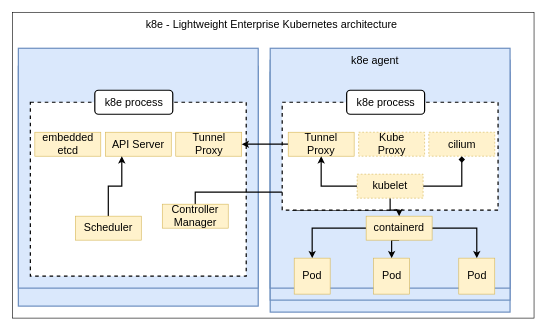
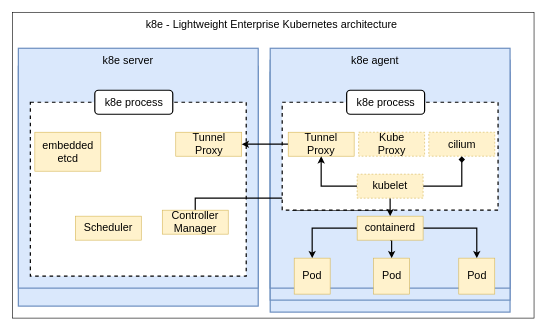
  <mxCell id="0" />
  <mxCell id="1" parent="0" />
  <mxCell id="2" value="" style="whiteSpace=wrap;html=1;strokeWidth=1;fillColor=#ffffff;" vertex="1" parent="1"><mxGeometry x="20" y="20" width="870" height="510" as="geometry" /></mxCell>
  <mxCell id="3" value="" style="whiteSpace=wrap;html=1;aspect=fixed;fillColor=#dae8fc;strokeColor=#6c8ebf;strokeWidth=2;" vertex="1" parent="1"><mxGeometry x="450" y="120" width="400" height="400" as="geometry" /></mxCell>
  <mxCell id="4" value="" style="whiteSpace=wrap;html=1;aspect=fixed;fillColor=#dae8fc;strokeColor=#6c8ebf;strokeWidth=2;" vertex="1" parent="1"><mxGeometry x="450" y="100" width="400" height="400" as="geometry" /></mxCell>
  <mxCell id="5" value="" style="whiteSpace=wrap;html=1;aspect=fixed;fillColor=#dae8fc;strokeColor=#6c8ebf;strokeWidth=2;" vertex="1" parent="1"><mxGeometry x="30" y="110" width="400" height="400" as="geometry" /></mxCell>
  <mxCell id="6" value="" style="whiteSpace=wrap;html=1;aspect=fixed;fillColor=#dae8fc;strokeColor=#6c8ebf;strokeWidth=2;" vertex="1" parent="1"><mxGeometry x="30" y="80" width="400" height="400" as="geometry" /></mxCell>
  <mxCell id="7" value="" style="whiteSpace=wrap;html=1;dashed=1;strokeWidth=2;fillColor=#ffffff;" vertex="1" parent="1"><mxGeometry x="50" y="170" width="360" height="290" as="geometry" /></mxCell>
  <mxCell id="8" value="" style="whiteSpace=wrap;html=1;aspect=fixed;fillColor=#dae8fc;strokeColor=#6c8ebf;strokeWidth=2;" vertex="1" parent="1"><mxGeometry x="450" y="80" width="400" height="400" as="geometry" /></mxCell>
- <mxCell id="9" value="&lt;font style=&quot;font-size: 18px&quot;&gt;embedded etcd&lt;/font&gt;" style="rounded=0;whiteSpace=wrap;html=1;fillColor=#fff2cc;strokeColor=#d6b656;" vertex="1" parent="1"><mxGeometry x="57.5" y="220" width="110" height="40" as="geometry" /></mxCell>
- <mxCell id="10" value="&lt;font style=&quot;font-size: 18px&quot;&gt;API Server&lt;/font&gt;" style="rounded=0;whiteSpace=wrap;html=1;fillColor=#fff2cc;strokeColor=#d6b656;" vertex="1" parent="1"><mxGeometry x="175" y="220" width="110" height="40" as="geometry" /></mxCell>
- <mxCell id="11" style="edgeStyle=orthogonalEdgeStyle;rounded=0;orthogonalLoop=1;jettySize=auto;html=1;exitX=0.5;exitY=0;exitDx=0;exitDy=0;strokeWidth=2;fontSize=18;entryX=0.25;entryY=1;entryDx=0;entryDy=0;" edge="1" parent="1" source="12" target="10"><mxGeometry relative="1" as="geometry" /></mxCell>
+ <mxCell id="9" value="&lt;font style=&quot;font-size: 18px&quot;&gt;embedded etcd&lt;/font&gt;" style="rounded=0;whiteSpace=wrap;html=1;fillColor=#fff2cc;strokeColor=#d6b656;" vertex="1" parent="1"><mxGeometry x="57.5" y="220" width="110" height="65" as="geometry" /></mxCell>
  <mxCell id="12" value="&lt;font style=&quot;font-size: 18px&quot;&gt;Scheduler&lt;/font&gt;" style="rounded=0;whiteSpace=wrap;html=1;fillColor=#fff2cc;strokeColor=#d6b656;" vertex="1" parent="1"><mxGeometry x="125" y="360" width="110" height="40" as="geometry" /></mxCell>
  <mxCell id="13" style="edgeStyle=orthogonalEdgeStyle;rounded=0;orthogonalLoop=1;jettySize=auto;html=1;exitX=0.5;exitY=0;exitDx=0;exitDy=0;strokeWidth=2;fontSize=18;" edge="1" parent="1" source="14" target="28"><mxGeometry relative="1" as="geometry"><mxPoint x="230" y="250" as="targetPoint" /></mxGeometry></mxCell>
- <mxCell id="14" value="&lt;font style=&quot;font-size: 18px&quot;&gt;Controller&lt;br&gt;Manager&lt;br&gt;&lt;/font&gt;" style="rounded=0;whiteSpace=wrap;html=1;fillColor=#fff2cc;strokeColor=#d6b656;" vertex="1" parent="1"><mxGeometry x="270" y="340" width="110" height="40" as="geometry" /></mxCell>
+ <mxCell id="14" value="&lt;font style=&quot;font-size: 18px&quot;&gt;Controller&lt;br&gt;Manager&lt;br&gt;&lt;/font&gt;" style="rounded=0;whiteSpace=wrap;html=1;fillColor=#fff2cc;strokeColor=#d6b656;" vertex="1" parent="1"><mxGeometry x="270" y="350" width="110" height="40" as="geometry" /></mxCell>
  <mxCell id="15" value="&lt;font style=&quot;font-size: 18px&quot;&gt;Tunnel&lt;br&gt;Proxy&lt;br&gt;&lt;/font&gt;" style="rounded=0;whiteSpace=wrap;html=1;fillColor=#fff2cc;strokeColor=#d6b656;" vertex="1" parent="1"><mxGeometry x="292.5" y="220" width="110" height="40" as="geometry" /></mxCell>
  <mxCell id="16" value="&lt;font style=&quot;font-size: 18px&quot;&gt;k8e process&lt;/font&gt;" style="rounded=1;whiteSpace=wrap;html=1;strokeWidth=2;" vertex="1" parent="1"><mxGeometry x="157.5" y="150" width="130" height="40" as="geometry" /></mxCell>
+ <mxCell id="17" value="&lt;font style=&quot;font-size: 18px&quot;&gt;k8e server&lt;/font&gt;" style="text;html=1;strokeColor=none;fillColor=none;align=center;verticalAlign=middle;whiteSpace=wrap;rounded=0;dashed=1;" vertex="1" parent="1"><mxGeometry x="167.5" y="90" width="90" height="20" as="geometry" /></mxCell>
  <mxCell id="18" value="&lt;font style=&quot;font-size: 18px&quot;&gt;k8e agent&lt;br&gt;&lt;/font&gt;" style="text;html=1;strokeColor=none;fillColor=none;align=center;verticalAlign=middle;whiteSpace=wrap;rounded=0;dashed=1;" vertex="1" parent="1"><mxGeometry x="580" y="90" width="90" height="20" as="geometry" /></mxCell>
  <mxCell id="19" value="" style="whiteSpace=wrap;html=1;dashed=1;strokeWidth=2;fillColor=#ffffff;" vertex="1" parent="1"><mxGeometry x="470" y="170" width="360" height="180" as="geometry" /></mxCell>
  <mxCell id="20" value="&lt;font style=&quot;font-size: 18px&quot;&gt;k8e process&lt;/font&gt;" style="rounded=1;whiteSpace=wrap;html=1;strokeWidth=2;" vertex="1" parent="1"><mxGeometry x="577.5" y="150" width="130" height="40" as="geometry" /></mxCell>
  <mxCell id="21" style="edgeStyle=orthogonalEdgeStyle;rounded=0;orthogonalLoop=1;jettySize=auto;html=1;exitX=0;exitY=0.5;exitDx=0;exitDy=0;strokeWidth=2;fontSize=18;" edge="1" parent="1" source="22" target="15"><mxGeometry relative="1" as="geometry" /></mxCell>
  <mxCell id="22" value="&lt;font style=&quot;font-size: 18px&quot;&gt;Tunnel&lt;br&gt;Proxy&lt;br&gt;&lt;/font&gt;" style="rounded=0;whiteSpace=wrap;html=1;fillColor=#fff2cc;strokeColor=#d6b656;" vertex="1" parent="1"><mxGeometry x="480" y="220" width="110" height="40" as="geometry" /></mxCell>
  <mxCell id="23" value="&lt;font style=&quot;font-size: 18px&quot;&gt;Kube&lt;br&gt;Proxy&lt;br&gt;&lt;/font&gt;" style="rounded=0;whiteSpace=wrap;html=1;fillColor=#fff2cc;strokeColor=#d6b656;dashed=1;" vertex="1" parent="1"><mxGeometry x="597.5" y="220" width="110" height="40" as="geometry" /></mxCell>
  <mxCell id="24" value="&lt;font style=&quot;font-size: 18px&quot;&gt;cilium&lt;br&gt;&lt;/font&gt;" style="rounded=0;whiteSpace=wrap;html=1;fillColor=#fff2cc;strokeColor=#d6b656;dashed=1;" vertex="1" parent="1"><mxGeometry x="714.5" y="220" width="110" height="40" as="geometry" /></mxCell>
  <mxCell id="25" style="edgeStyle=orthogonalEdgeStyle;rounded=0;orthogonalLoop=1;jettySize=auto;html=1;exitX=0.5;exitY=1;exitDx=0;exitDy=0;strokeWidth=2;fontSize=18;" edge="1" parent="1" source="28" target="32"><mxGeometry relative="1" as="geometry" /></mxCell>
  <mxCell id="26" style="edgeStyle=orthogonalEdgeStyle;rounded=0;orthogonalLoop=1;jettySize=auto;html=1;exitX=0;exitY=0.5;exitDx=0;exitDy=0;strokeWidth=2;fontSize=18;" edge="1" parent="1" source="28" target="22"><mxGeometry relative="1" as="geometry" /></mxCell>
  <mxCell id="27" style="edgeStyle=orthogonalEdgeStyle;rounded=0;orthogonalLoop=1;jettySize=auto;html=1;exitX=1;exitY=0.5;exitDx=0;exitDy=0;entryX=0.5;entryY=1;entryDx=0;entryDy=0;strokeWidth=2;fontSize=18;endArrow=diamond;" edge="1" parent="1" source="28" target="24"><mxGeometry relative="1" as="geometry" /></mxCell>
  <mxCell id="28" value="&lt;font style=&quot;font-size: 18px&quot;&gt;kubelet&lt;/font&gt;" style="rounded=0;whiteSpace=wrap;html=1;fillColor=#fff2cc;strokeColor=#d6b656;dashed=1;" vertex="1" parent="1"><mxGeometry x="595" y="290" width="110" height="40" as="geometry" /></mxCell>
  <mxCell id="29" style="edgeStyle=orthogonalEdgeStyle;rounded=0;orthogonalLoop=1;jettySize=auto;html=1;exitX=0;exitY=0.5;exitDx=0;exitDy=0;entryX=0.5;entryY=0;entryDx=0;entryDy=0;fontSize=18;strokeWidth=2;" edge="1" parent="1" source="32" target="33"><mxGeometry relative="1" as="geometry" /></mxCell>
  <mxCell id="30" style="edgeStyle=orthogonalEdgeStyle;rounded=0;orthogonalLoop=1;jettySize=auto;html=1;exitX=0.5;exitY=1;exitDx=0;exitDy=0;entryX=0.5;entryY=0;entryDx=0;entryDy=0;fontSize=18;strokeWidth=2;" edge="1" parent="1" source="32" target="34"><mxGeometry relative="1" as="geometry" /></mxCell>
  <mxCell id="31" style="edgeStyle=orthogonalEdgeStyle;rounded=0;orthogonalLoop=1;jettySize=auto;html=1;exitX=1;exitY=0.5;exitDx=0;exitDy=0;entryX=0.5;entryY=0;entryDx=0;entryDy=0;fontSize=18;strokeWidth=2;" edge="1" parent="1" source="32" target="35"><mxGeometry relative="1" as="geometry" /></mxCell>
- <mxCell id="32" value="&lt;font style=&quot;font-size: 18px&quot;&gt;containerd&lt;/font&gt;" style="rounded=0;whiteSpace=wrap;html=1;fillColor=#fff2cc;strokeColor=#d6b656;" vertex="1" parent="1"><mxGeometry x="610" y="360" width="110" height="40" as="geometry" /></mxCell>
+ <mxCell id="32" value="&lt;font style=&quot;font-size: 18px&quot;&gt;containerd&lt;/font&gt;" style="rounded=0;whiteSpace=wrap;html=1;fillColor=#fff2cc;strokeColor=#d6b656;" vertex="1" parent="1"><mxGeometry x="595" y="360" width="110" height="40" as="geometry" /></mxCell>
  <mxCell id="33" value="&lt;font style=&quot;font-size: 18px&quot;&gt;Pod&lt;/font&gt;" style="whiteSpace=wrap;html=1;aspect=fixed;strokeWidth=1;fillColor=#fff2cc;strokeColor=#d6b656;" vertex="1" parent="1"><mxGeometry x="490" y="430" width="60" height="60" as="geometry" /></mxCell>
  <mxCell id="34" value="&lt;font style=&quot;font-size: 18px&quot;&gt;Pod&lt;/font&gt;" style="whiteSpace=wrap;html=1;aspect=fixed;strokeWidth=1;fillColor=#fff2cc;strokeColor=#d6b656;" vertex="1" parent="1"><mxGeometry x="622.5" y="430" width="60" height="60" as="geometry" /></mxCell>
  <mxCell id="35" value="&lt;font style=&quot;font-size: 18px&quot;&gt;Pod&lt;/font&gt;" style="whiteSpace=wrap;html=1;aspect=fixed;strokeWidth=1;fillColor=#fff2cc;strokeColor=#d6b656;" vertex="1" parent="1"><mxGeometry x="764.5" y="430" width="60" height="60" as="geometry" /></mxCell>
  <mxCell id="36" value="k8e -&amp;nbsp;Lightweight Enterprise Kubernetes&amp;nbsp;architecture&amp;nbsp;" style="text;html=1;strokeColor=none;fillColor=none;align=center;verticalAlign=middle;whiteSpace=wrap;rounded=0;fontSize=18;" vertex="1" parent="1"><mxGeometry x="171.25" y="30" width="567.5" height="20" as="geometry" /></mxCell>
